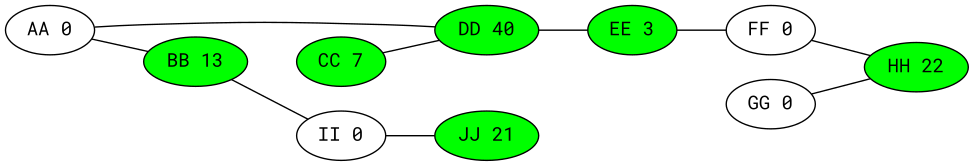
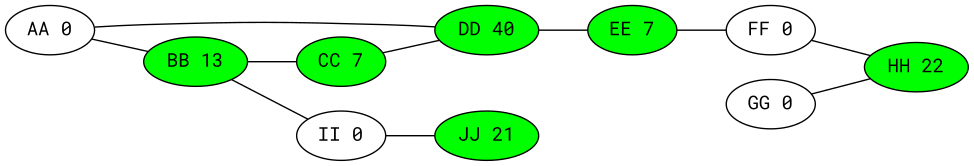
  digraph {
    fontname="Roboto Mono"
    rankdir=LR
    node [fillcolor="#00ff00" fontname="Roboto Mono" style=filled]
    edge [dir=none fontname="Roboto Mono"]
    n1 [fillcolor="#ffffff" label="AA 0"]
    n2 [label="DD 40"]
    n3 [label="BB 13"]
-   n4 [label="EE 3"]
+   n4 [label="EE 7"]
    n5 [fillcolor="#ffffff" label="II 0"]
    n6 [label="JJ 21"]
    n7 [label="CC 7"]
    n8 [fillcolor="#ffffff" label="FF 0"]
    n9 [label="HH 22"]
    n10 [fillcolor="#ffffff" label="GG 0"]
    n1 -> n2
    n1 -> n3
    n2 -> n4
    n3 -> n5
+   n3 -> n7
    n4 -> n8
    n5 -> n6
    n7 -> n2
    n8 -> n9
    n10 -> n9
  }
